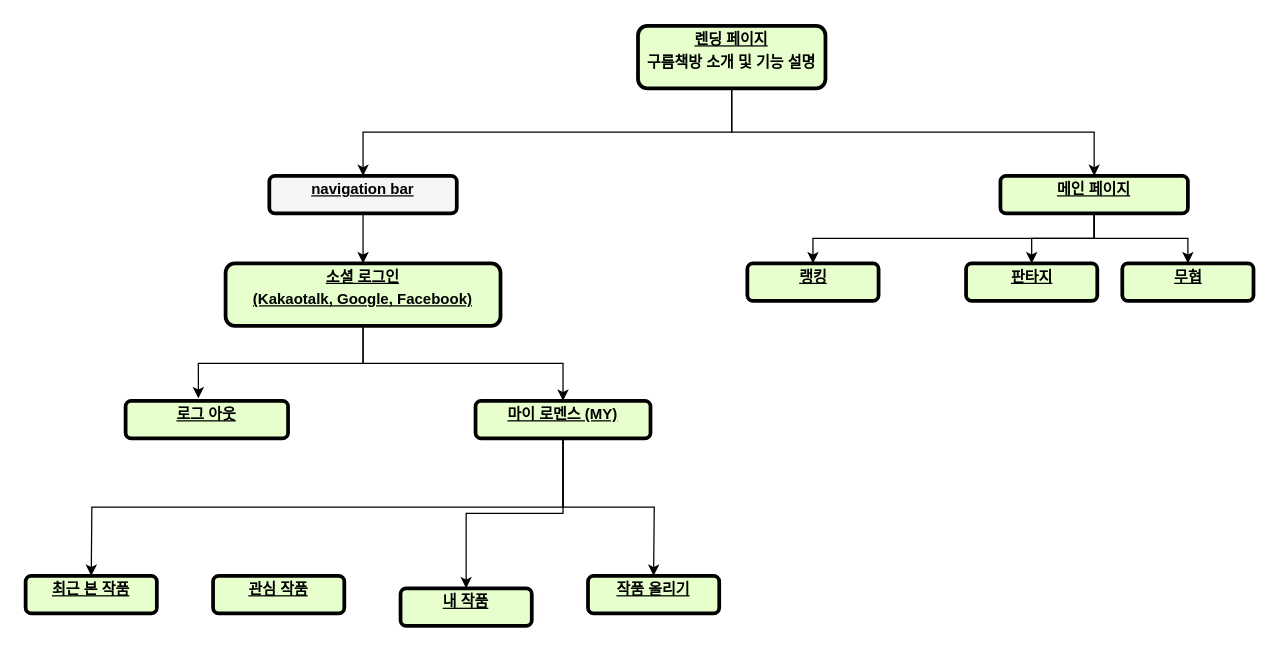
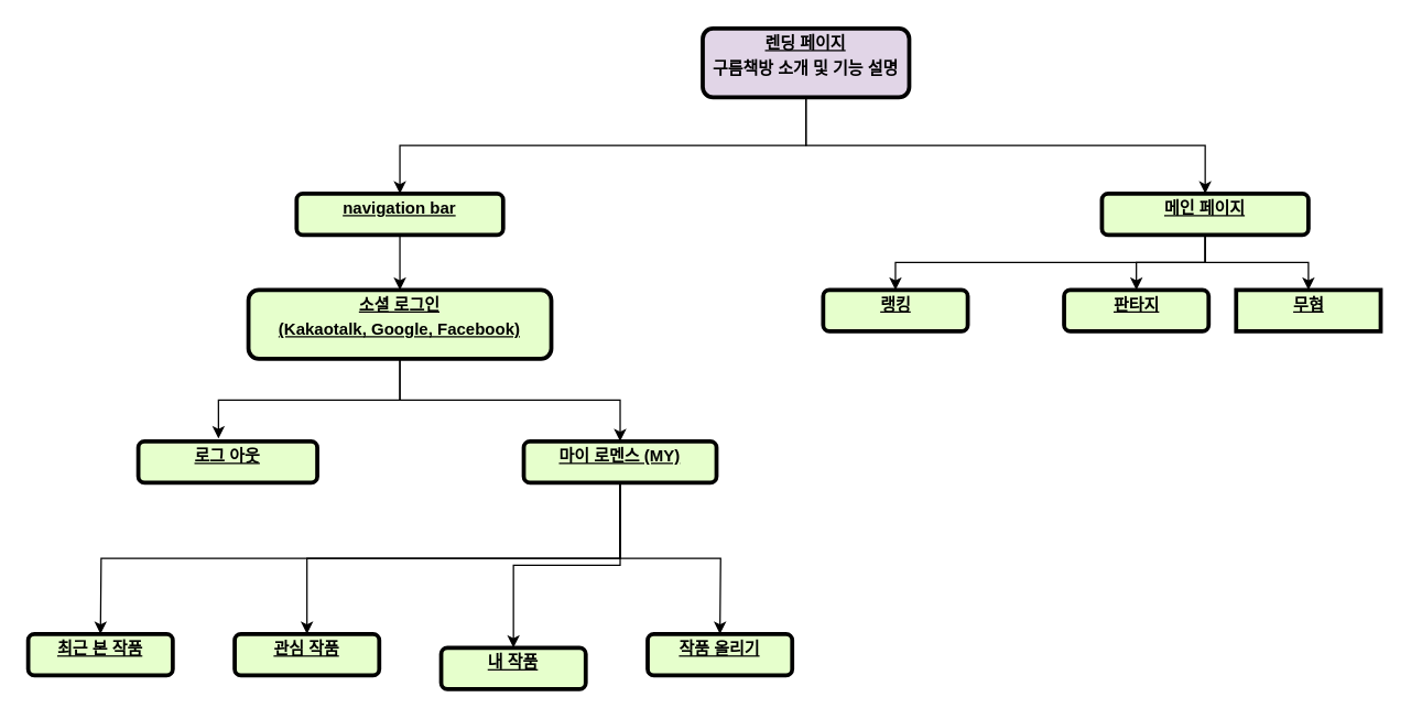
  <mxCell id="0" />
  <mxCell id="1" parent="0" />
  <mxCell id="2" style="edgeStyle=orthogonalEdgeStyle;rounded=0;orthogonalLoop=1;jettySize=auto;html=1;exitX=0.5;exitY=1;exitDx=0;exitDy=0;entryX=0.5;entryY=0;entryDx=0;entryDy=0;" edge="1" parent="1" source="4" target="6"><mxGeometry relative="1" as="geometry" /></mxCell>
  <mxCell id="3" style="edgeStyle=orthogonalEdgeStyle;rounded=0;orthogonalLoop=1;jettySize=auto;html=1;exitX=0.5;exitY=1;exitDx=0;exitDy=0;" edge="1" parent="1" source="4" target="23"><mxGeometry relative="1" as="geometry" /></mxCell>
- <mxCell id="4" value="&lt;p style=&quot;margin: 0px ; margin-top: 4px ; text-align: center ; text-decoration: underline&quot;&gt;렌딩 페이지&lt;/p&gt;&lt;p style=&quot;margin: 4px 0px 0px ; text-align: center&quot;&gt;구름책방 소개&amp;nbsp;및 기능 설명&lt;/p&gt;" style="verticalAlign=middle;align=center;overflow=fill;fontSize=12;fontFamily=Helvetica;html=1;rounded=1;fontStyle=1;strokeWidth=3;fillColor=#E6FFCC" parent="1" vertex="1"><mxGeometry x="510" y="20" width="150" height="50" as="geometry" /></mxCell>
+ <mxCell id="4" value="&lt;p style=&quot;margin: 0px ; margin-top: 4px ; text-align: center ; text-decoration: underline&quot;&gt;렌딩 페이지&lt;/p&gt;&lt;p style=&quot;margin: 4px 0px 0px ; text-align: center&quot;&gt;구름책방 소개&amp;nbsp;및 기능 설명&lt;/p&gt;" style="verticalAlign=middle;align=center;overflow=fill;fontSize=12;fontFamily=Helvetica;html=1;rounded=1;fontStyle=1;strokeWidth=3;fillColor=#e1d5e7;" parent="1" vertex="1"><mxGeometry x="510" y="20" width="150" height="50" as="geometry" /></mxCell>
  <mxCell id="5" style="edgeStyle=orthogonalEdgeStyle;rounded=0;orthogonalLoop=1;jettySize=auto;html=1;entryX=0.5;entryY=0;entryDx=0;entryDy=0;" edge="1" parent="1" source="6" target="9"><mxGeometry relative="1" as="geometry" /></mxCell>
- <mxCell id="6" value="&lt;p style=&quot;margin: 0px ; margin-top: 4px ; text-align: center ; text-decoration: underline&quot;&gt;&lt;span&gt;navigation bar&lt;/span&gt;&lt;br&gt;&lt;/p&gt;" style="verticalAlign=middle;align=center;overflow=fill;fontSize=12;fontFamily=Helvetica;html=1;rounded=1;fontStyle=1;strokeWidth=3;fillColor=#f5f5f5;" vertex="1" parent="1"><mxGeometry x="215" y="140" width="150" height="30" as="geometry" /></mxCell>
+ <mxCell id="6" value="&lt;p style=&quot;margin: 0px ; margin-top: 4px ; text-align: center ; text-decoration: underline&quot;&gt;&lt;span&gt;navigation bar&lt;/span&gt;&lt;br&gt;&lt;/p&gt;" style="verticalAlign=middle;align=center;overflow=fill;fontSize=12;fontFamily=Helvetica;html=1;rounded=1;fontStyle=1;strokeWidth=3;fillColor=#E6FFCC" vertex="1" parent="1"><mxGeometry x="215" y="140" width="150" height="30" as="geometry" /></mxCell>
  <mxCell id="7" style="edgeStyle=orthogonalEdgeStyle;rounded=0;orthogonalLoop=1;jettySize=auto;html=1;exitX=0.5;exitY=1;exitDx=0;exitDy=0;entryX=0.448;entryY=-0.067;entryDx=0;entryDy=0;entryPerimeter=0;" edge="1" parent="1" source="9" target="10"><mxGeometry relative="1" as="geometry" /></mxCell>
  <mxCell id="8" style="edgeStyle=orthogonalEdgeStyle;rounded=0;orthogonalLoop=1;jettySize=auto;html=1;exitX=0.5;exitY=1;exitDx=0;exitDy=0;entryX=0.5;entryY=0;entryDx=0;entryDy=0;" edge="1" parent="1" source="9" target="15"><mxGeometry relative="1" as="geometry" /></mxCell>
  <mxCell id="9" value="&lt;p style=&quot;margin: 0px ; margin-top: 4px ; text-align: center ; text-decoration: underline&quot;&gt;&lt;span&gt;소셜 로그인&lt;/span&gt;&lt;br&gt;&lt;/p&gt;&lt;p style=&quot;margin: 0px ; margin-top: 4px ; text-align: center ; text-decoration: underline&quot;&gt;(Kakaotalk, Google, Facebook)&lt;/p&gt;&lt;p style=&quot;margin: 0px ; margin-top: 4px ; text-align: center ; text-decoration: underline&quot;&gt;&lt;br&gt;&lt;/p&gt;" style="verticalAlign=middle;align=center;overflow=fill;fontSize=12;fontFamily=Helvetica;html=1;rounded=1;fontStyle=1;strokeWidth=3;fillColor=#E6FFCC" vertex="1" parent="1"><mxGeometry x="180" y="210" width="220" height="50" as="geometry" /></mxCell>
  <mxCell id="10" value="&lt;p style=&quot;margin: 0px ; margin-top: 4px ; text-align: center ; text-decoration: underline&quot;&gt;&lt;span&gt;로그 아웃&lt;/span&gt;&lt;br&gt;&lt;/p&gt;" style="verticalAlign=middle;align=center;overflow=fill;fontSize=12;fontFamily=Helvetica;html=1;rounded=1;fontStyle=1;strokeWidth=3;fillColor=#E6FFCC" vertex="1" parent="1"><mxGeometry x="100" y="320" width="130" height="30" as="geometry" /></mxCell>
  <mxCell id="11" style="edgeStyle=orthogonalEdgeStyle;rounded=0;orthogonalLoop=1;jettySize=auto;html=1;exitX=0.5;exitY=1;exitDx=0;exitDy=0;" edge="1" parent="1" source="15"><mxGeometry relative="1" as="geometry"><mxPoint x="522.5" y="460" as="targetPoint" /></mxGeometry></mxCell>
  <mxCell id="12" style="edgeStyle=orthogonalEdgeStyle;rounded=0;orthogonalLoop=1;jettySize=auto;html=1;exitX=0.5;exitY=1;exitDx=0;exitDy=0;entryX=0.5;entryY=0;entryDx=0;entryDy=0;" edge="1" parent="1" source="15" target="18"><mxGeometry relative="1" as="geometry" /></mxCell>
+ <mxCell id="13" style="edgeStyle=orthogonalEdgeStyle;rounded=0;orthogonalLoop=1;jettySize=auto;html=1;exitX=0.5;exitY=1;exitDx=0;exitDy=0;entryX=0.5;entryY=0;entryDx=0;entryDy=0;" edge="1" parent="1" source="15" target="17"><mxGeometry relative="1" as="geometry" /></mxCell>
  <mxCell id="14" style="edgeStyle=orthogonalEdgeStyle;rounded=0;orthogonalLoop=1;jettySize=auto;html=1;exitX=0.5;exitY=1;exitDx=0;exitDy=0;entryX=0.5;entryY=0;entryDx=0;entryDy=0;" edge="1" parent="1" source="15"><mxGeometry relative="1" as="geometry"><mxPoint x="72.5" y="460" as="targetPoint" /></mxGeometry></mxCell>
  <mxCell id="15" value="&lt;p style=&quot;margin: 0px ; margin-top: 4px ; text-align: center ; text-decoration: underline&quot;&gt;마이 로멘스 (MY)&lt;/p&gt;" style="verticalAlign=middle;align=center;overflow=fill;fontSize=12;fontFamily=Helvetica;html=1;rounded=1;fontStyle=1;strokeWidth=3;fillColor=#E6FFCC" vertex="1" parent="1"><mxGeometry x="380" y="320" width="140" height="30" as="geometry" /></mxCell>
  <mxCell id="16" value="&lt;p style=&quot;margin: 0px ; margin-top: 4px ; text-align: center ; text-decoration: underline&quot;&gt;최근 본 작품&lt;/p&gt;" style="verticalAlign=middle;align=center;overflow=fill;fontSize=12;fontFamily=Helvetica;html=1;rounded=1;fontStyle=1;strokeWidth=3;fillColor=#E6FFCC" vertex="1" parent="1"><mxGeometry x="20" y="460" width="105" height="30" as="geometry" /></mxCell>
  <mxCell id="17" value="&lt;p style=&quot;margin: 0px ; margin-top: 4px ; text-align: center ; text-decoration: underline&quot;&gt;관심 작품&lt;/p&gt;" style="verticalAlign=middle;align=center;overflow=fill;fontSize=12;fontFamily=Helvetica;html=1;rounded=1;fontStyle=1;strokeWidth=3;fillColor=#E6FFCC" vertex="1" parent="1"><mxGeometry x="170" y="460" width="105" height="30" as="geometry" /></mxCell>
  <mxCell id="18" value="&lt;p style=&quot;margin: 0px ; margin-top: 4px ; text-align: center ; text-decoration: underline&quot;&gt;내 작품&lt;/p&gt;" style="verticalAlign=middle;align=center;overflow=fill;fontSize=12;fontFamily=Helvetica;html=1;rounded=1;fontStyle=1;strokeWidth=3;fillColor=#E6FFCC" vertex="1" parent="1"><mxGeometry x="320" y="470" width="105" height="30" as="geometry" /></mxCell>
  <mxCell id="19" value="&lt;p style=&quot;margin: 0px ; margin-top: 4px ; text-align: center ; text-decoration: underline&quot;&gt;작품 올리기&lt;/p&gt;" style="verticalAlign=middle;align=center;overflow=fill;fontSize=12;fontFamily=Helvetica;html=1;rounded=1;fontStyle=1;strokeWidth=3;fillColor=#E6FFCC" vertex="1" parent="1"><mxGeometry x="470" y="460" width="105" height="30" as="geometry" /></mxCell>
  <mxCell id="20" style="edgeStyle=orthogonalEdgeStyle;rounded=0;orthogonalLoop=1;jettySize=auto;html=1;exitX=0.5;exitY=1;exitDx=0;exitDy=0;" edge="1" parent="1" source="23" target="24"><mxGeometry relative="1" as="geometry" /></mxCell>
  <mxCell id="21" style="edgeStyle=orthogonalEdgeStyle;rounded=0;orthogonalLoop=1;jettySize=auto;html=1;exitX=0.5;exitY=1;exitDx=0;exitDy=0;entryX=0.5;entryY=0;entryDx=0;entryDy=0;" edge="1" parent="1" source="23" target="25"><mxGeometry relative="1" as="geometry" /></mxCell>
  <mxCell id="22" style="edgeStyle=orthogonalEdgeStyle;rounded=0;orthogonalLoop=1;jettySize=auto;html=1;exitX=0.5;exitY=1;exitDx=0;exitDy=0;entryX=0.5;entryY=0;entryDx=0;entryDy=0;" edge="1" parent="1" source="23" target="26"><mxGeometry relative="1" as="geometry" /></mxCell>
  <mxCell id="23" value="&lt;p style=&quot;margin: 0px ; margin-top: 4px ; text-align: center ; text-decoration: underline&quot;&gt;&lt;span&gt;메인 페이지&lt;/span&gt;&lt;br&gt;&lt;/p&gt;" style="verticalAlign=middle;align=center;overflow=fill;fontSize=12;fontFamily=Helvetica;html=1;rounded=1;fontStyle=1;strokeWidth=3;fillColor=#E6FFCC" vertex="1" parent="1"><mxGeometry x="800" y="140" width="150" height="30" as="geometry" /></mxCell>
  <mxCell id="24" value="&lt;p style=&quot;margin: 0px ; margin-top: 4px ; text-align: center ; text-decoration: underline&quot;&gt;랭킹&lt;/p&gt;" style="verticalAlign=middle;align=center;overflow=fill;fontSize=12;fontFamily=Helvetica;html=1;rounded=1;fontStyle=1;strokeWidth=3;fillColor=#E6FFCC" vertex="1" parent="1"><mxGeometry x="597.5" y="210" width="105" height="30" as="geometry" /></mxCell>
  <mxCell id="25" value="&lt;p style=&quot;margin: 0px ; margin-top: 4px ; text-align: center ; text-decoration: underline&quot;&gt;판타지&lt;/p&gt;" style="verticalAlign=middle;align=center;overflow=fill;fontSize=12;fontFamily=Helvetica;html=1;rounded=1;fontStyle=1;strokeWidth=3;fillColor=#E6FFCC" vertex="1" parent="1"><mxGeometry x="772.5" y="210" width="105" height="30" as="geometry" /></mxCell>
- <mxCell id="26" value="&lt;p style=&quot;margin: 0px ; margin-top: 4px ; text-align: center ; text-decoration: underline&quot;&gt;무협&lt;/p&gt;" style="verticalAlign=middle;align=center;overflow=fill;fontSize=12;fontFamily=Helvetica;html=1;rounded=1;fontStyle=1;strokeWidth=3;fillColor=#E6FFCC" vertex="1" parent="1"><mxGeometry x="897.5" y="210" width="105" height="30" as="geometry" /></mxCell>
+ <mxCell id="26" value="&lt;p style=&quot;margin: 0px ; margin-top: 4px ; text-align: center ; text-decoration: underline&quot;&gt;무협&lt;/p&gt;" style="verticalAlign=middle;align=center;overflow=fill;fontSize=12;fontFamily=Helvetica;html=1;fontStyle=1;strokeWidth=3;fillColor=#E6FFCC;rounded=0;" vertex="1" parent="1"><mxGeometry x="897.5" y="210" width="105" height="30" as="geometry" /></mxCell>
